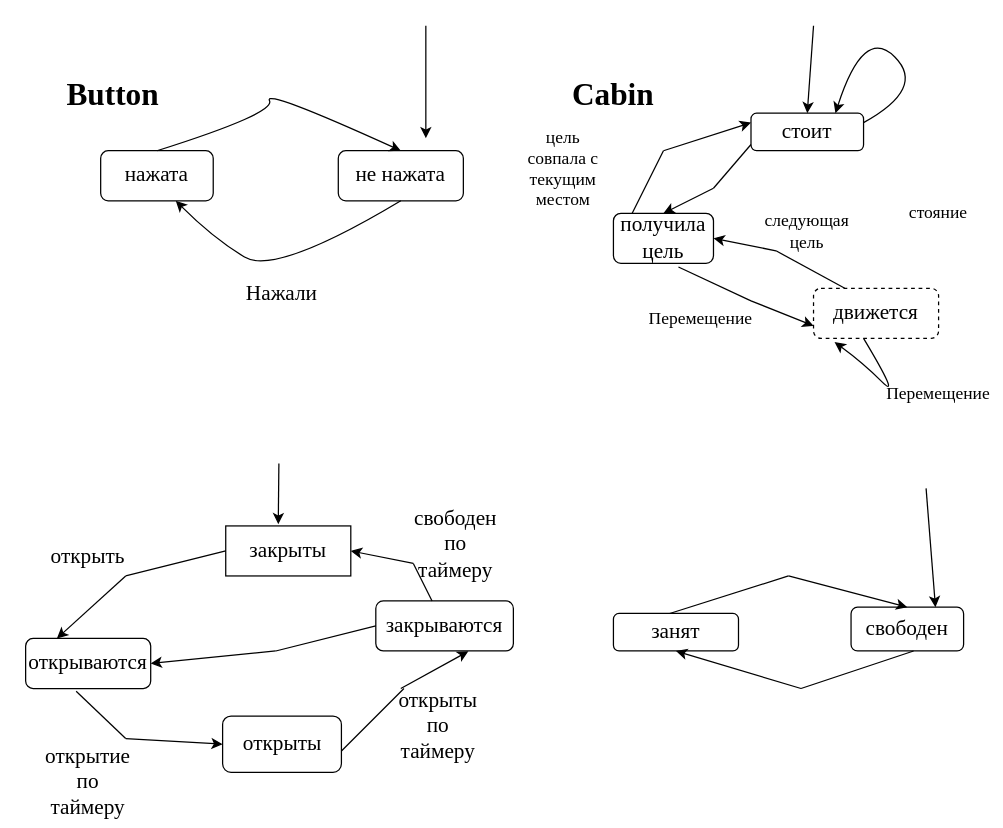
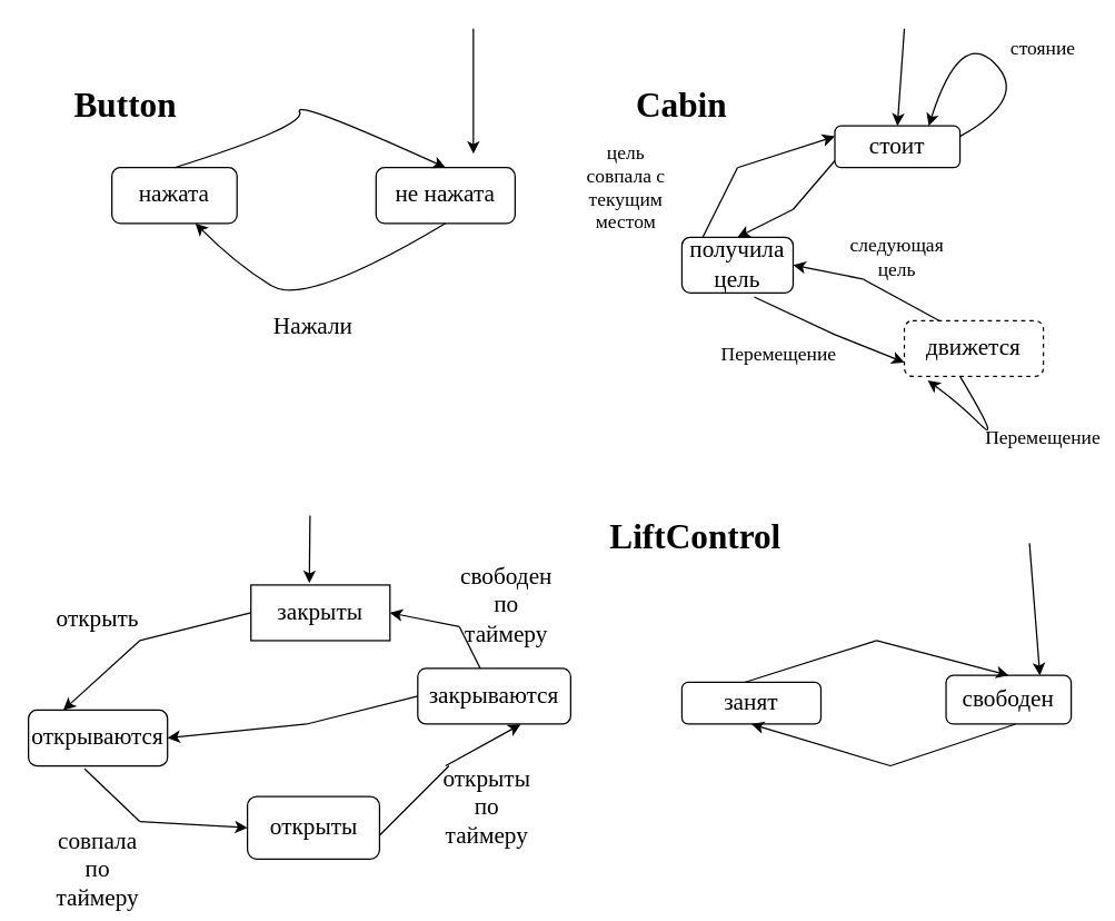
  <mxCell id="0" />
  <mxCell id="1" parent="0" />
  <mxCell id="2" value="Button" style="text;html=1;strokeColor=none;fillColor=none;align=center;verticalAlign=middle;whiteSpace=wrap;rounded=0;fontFamily=Times New Roman;fontSize=25;fontStyle=1" vertex="1" parent="1"><mxGeometry x="30" y="50" width="120" height="50" as="geometry" /></mxCell>
  <mxCell id="3" value="нажата" style="rounded=1;whiteSpace=wrap;html=1;fontFamily=Times New Roman;fontSize=17;fontStyle=0" vertex="1" parent="1"><mxGeometry x="80" y="120" width="90" height="40" as="geometry" /></mxCell>
  <mxCell id="4" value="не нажата" style="rounded=1;whiteSpace=wrap;html=1;fontFamily=Times New Roman;fontSize=17;" vertex="1" parent="1"><mxGeometry x="270" y="120" width="100" height="40" as="geometry" /></mxCell>
  <mxCell id="5" value="" style="curved=1;endArrow=classic;html=1;rounded=0;fontFamily=Times New Roman;fontSize=17;entryX=0.667;entryY=1;entryDx=0;entryDy=0;entryPerimeter=0;exitX=0.5;exitY=1;exitDx=0;exitDy=0;" edge="1" parent="1" source="4" target="3"><mxGeometry width="50" height="50" relative="1" as="geometry"><mxPoint x="190" y="240" as="sourcePoint" /><mxPoint x="240" y="190" as="targetPoint" /><Array as="points"><mxPoint x="220" y="220" /><mxPoint x="170" y="190" /></Array></mxGeometry></mxCell>
  <mxCell id="6" value="Нажали" style="text;html=1;strokeColor=none;fillColor=none;align=center;verticalAlign=middle;whiteSpace=wrap;rounded=0;fontFamily=Times New Roman;fontSize=17;" vertex="1" parent="1"><mxGeometry x="180" y="220" width="90" height="30" as="geometry" /></mxCell>
  <mxCell id="7" value="" style="curved=1;endArrow=classic;html=1;rounded=0;fontFamily=Times New Roman;fontSize=17;entryX=0.5;entryY=0;entryDx=0;entryDy=0;exitX=0.5;exitY=0;exitDx=0;exitDy=0;" edge="1" parent="1" source="3" target="4"><mxGeometry width="50" height="50" relative="1" as="geometry"><mxPoint x="180" y="100" as="sourcePoint" /><mxPoint x="230" y="50" as="targetPoint" /><Array as="points"><mxPoint x="220" y="90" /><mxPoint x="210" y="70" /></Array></mxGeometry></mxCell>
  <mxCell id="8" value="Cabin" style="text;html=1;strokeColor=none;fillColor=none;align=center;verticalAlign=middle;whiteSpace=wrap;rounded=0;fontFamily=Times New Roman;fontSize=25;fontStyle=1" vertex="1" parent="1"><mxGeometry x="430" y="50" width="120" height="50" as="geometry" /></mxCell>
  <mxCell id="9" value="стоит" style="rounded=1;whiteSpace=wrap;html=1;fontFamily=Times New Roman;fontSize=17;" vertex="1" parent="1"><mxGeometry x="600" y="90" width="90" height="30" as="geometry" /></mxCell>
  <mxCell id="10" value="получила цель" style="rounded=1;whiteSpace=wrap;html=1;fontFamily=Times New Roman;fontSize=17;" vertex="1" parent="1"><mxGeometry x="490" y="170" width="80" height="40" as="geometry" /></mxCell>
  <mxCell id="11" value="движется" style="rounded=1;whiteSpace=wrap;html=1;fontFamily=Times New Roman;fontSize=17;dashed=1;" vertex="1" parent="1"><mxGeometry x="650" y="230" width="100" height="40" as="geometry" /></mxCell>
  <mxCell id="12" value="" style="endArrow=classic;html=1;rounded=0;fontFamily=Times New Roman;fontSize=17;" edge="1" parent="1"><mxGeometry width="50" height="50" relative="1" as="geometry"><mxPoint x="340" y="20" as="sourcePoint" /><mxPoint x="340" y="110" as="targetPoint" /></mxGeometry></mxCell>
  <mxCell id="13" value="" style="endArrow=classic;html=1;rounded=0;fontFamily=Times New Roman;fontSize=17;entryX=0.5;entryY=0;entryDx=0;entryDy=0;" edge="1" parent="1" target="9"><mxGeometry width="50" height="50" relative="1" as="geometry"><mxPoint x="650" y="20" as="sourcePoint" /><mxPoint x="660" y="-10" as="targetPoint" /></mxGeometry></mxCell>
  <mxCell id="14" value="Перемещение" style="text;html=1;strokeColor=none;fillColor=none;align=center;verticalAlign=middle;whiteSpace=wrap;rounded=0;fontFamily=Times New Roman;fontSize=14;" vertex="1" parent="1"><mxGeometry x="530" y="240" width="60" height="30" as="geometry" /></mxCell>
  <mxCell id="15" value="" style="curved=1;endArrow=classic;html=1;rounded=0;fontFamily=Times New Roman;fontSize=14;exitX=0.4;exitY=1;exitDx=0;exitDy=0;exitPerimeter=0;entryX=0.168;entryY=1.075;entryDx=0;entryDy=0;entryPerimeter=0;" edge="1" parent="1" source="11" target="11"><mxGeometry width="50" height="50" relative="1" as="geometry"><mxPoint x="690" y="340" as="sourcePoint" /><mxPoint x="740" y="290" as="targetPoint" /><Array as="points"><mxPoint x="720" y="320" /><mxPoint x="690" y="290" /></Array></mxGeometry></mxCell>
  <mxCell id="16" value="Перемещение" style="text;html=1;strokeColor=none;fillColor=none;align=center;verticalAlign=middle;whiteSpace=wrap;rounded=0;fontFamily=Times New Roman;fontSize=14;" vertex="1" parent="1"><mxGeometry x="720" y="300" width="60" height="30" as="geometry" /></mxCell>
  <mxCell id="17" value="" style="curved=1;endArrow=classic;html=1;rounded=0;fontFamily=Times New Roman;fontSize=14;exitX=1;exitY=0.25;exitDx=0;exitDy=0;entryX=0.75;entryY=0;entryDx=0;entryDy=0;" edge="1" parent="1" source="9" target="9"><mxGeometry width="50" height="50" relative="1" as="geometry"><mxPoint x="690" y="70" as="sourcePoint" /><mxPoint x="740" y="20" as="targetPoint" /><Array as="points"><mxPoint x="740" y="70" /><mxPoint x="690" y="20" /></Array></mxGeometry></mxCell>
- <mxCell id="18" value="стояние" style="text;html=1;strokeColor=none;fillColor=none;align=center;verticalAlign=middle;whiteSpace=wrap;rounded=0;fontFamily=Times New Roman;fontSize=14;" vertex="1" parent="1"><mxGeometry x="720" y="155" width="60" height="30" as="geometry" /></mxCell>
+ <mxCell id="18" value="стояние" style="text;html=1;strokeColor=none;fillColor=none;align=center;verticalAlign=middle;whiteSpace=wrap;rounded=0;fontFamily=Times New Roman;fontSize=14;" vertex="1" parent="1"><mxGeometry x="720" y="20" width="60" height="30" as="geometry" /></mxCell>
  <mxCell id="19" value="следующая цель" style="text;html=1;strokeColor=none;fillColor=none;align=center;verticalAlign=middle;whiteSpace=wrap;rounded=0;fontFamily=Times New Roman;fontSize=14;" vertex="1" parent="1"><mxGeometry x="615" y="170" width="60" height="30" as="geometry" /></mxCell>
  <mxCell id="20" value="цель совпала с текущим местом&lt;br&gt;" style="text;html=1;strokeColor=none;fillColor=none;align=center;verticalAlign=middle;whiteSpace=wrap;rounded=0;fontFamily=Times New Roman;fontSize=14;" vertex="1" parent="1"><mxGeometry x="420" y="120" width="60" height="30" as="geometry" /></mxCell>
  <mxCell id="21" value="" style="endArrow=none;html=1;fontFamily=Times New Roman;fontSize=14;curved=1;exitX=0.65;exitY=1.075;exitDx=0;exitDy=0;exitPerimeter=0;" edge="1" parent="1" source="10"><mxGeometry width="50" height="50" relative="1" as="geometry"><mxPoint x="550" y="250" as="sourcePoint" /><mxPoint x="600" y="240" as="targetPoint" /></mxGeometry></mxCell>
  <mxCell id="22" value="" style="endArrow=classic;html=1;fontFamily=Times New Roman;fontSize=14;curved=1;entryX=0;entryY=0.75;entryDx=0;entryDy=0;" edge="1" parent="1" target="11"><mxGeometry width="50" height="50" relative="1" as="geometry"><mxPoint x="600" y="240" as="sourcePoint" /><mxPoint x="630" y="360" as="targetPoint" /></mxGeometry></mxCell>
  <mxCell id="23" value="" style="endArrow=none;html=1;fontFamily=Times New Roman;fontSize=14;curved=1;entryX=0.25;entryY=0;entryDx=0;entryDy=0;" edge="1" parent="1" target="11"><mxGeometry width="50" height="50" relative="1" as="geometry"><mxPoint x="620" y="200" as="sourcePoint" /><mxPoint x="670" y="170" as="targetPoint" /></mxGeometry></mxCell>
  <mxCell id="24" value="" style="endArrow=classic;html=1;fontFamily=Times New Roman;fontSize=14;curved=1;entryX=1;entryY=0.5;entryDx=0;entryDy=0;" edge="1" parent="1" target="10"><mxGeometry width="50" height="50" relative="1" as="geometry"><mxPoint x="620" y="200" as="sourcePoint" /><mxPoint x="720" y="165" as="targetPoint" /></mxGeometry></mxCell>
  <mxCell id="25" value="" style="endArrow=none;html=1;fontFamily=Times New Roman;fontSize=14;curved=1;" edge="1" parent="1"><mxGeometry width="50" height="50" relative="1" as="geometry"><mxPoint x="505" y="170" as="sourcePoint" /><mxPoint x="530" y="120" as="targetPoint" /></mxGeometry></mxCell>
  <mxCell id="26" value="" style="endArrow=classic;html=1;fontFamily=Times New Roman;fontSize=14;curved=1;entryX=0;entryY=0.25;entryDx=0;entryDy=0;" edge="1" parent="1" target="9"><mxGeometry width="50" height="50" relative="1" as="geometry"><mxPoint x="530" y="120" as="sourcePoint" /><mxPoint x="580" y="70" as="targetPoint" /></mxGeometry></mxCell>
  <mxCell id="27" value="" style="endArrow=none;html=1;fontFamily=Times New Roman;fontSize=14;curved=1;" edge="1" parent="1"><mxGeometry width="50" height="50" relative="1" as="geometry"><mxPoint x="570" y="150" as="sourcePoint" /><mxPoint x="600" y="115" as="targetPoint" /></mxGeometry></mxCell>
  <mxCell id="28" value="" style="endArrow=classic;html=1;fontFamily=Times New Roman;fontSize=14;curved=1;entryX=0.5;entryY=0;entryDx=0;entryDy=0;" edge="1" parent="1" target="10"><mxGeometry width="50" height="50" relative="1" as="geometry"><mxPoint x="570" y="150" as="sourcePoint" /><mxPoint x="665" y="110" as="targetPoint" /></mxGeometry></mxCell>
  <mxCell id="29" value="&lt;span style=&quot;font-size: 17px;&quot;&gt;закрыты&lt;/span&gt;" style="whiteSpace=wrap;html=1;fontFamily=Times New Roman;fontSize=14;rounded=0;" vertex="1" parent="1"><mxGeometry x="180" y="420" width="100" height="40" as="geometry" /></mxCell>
  <mxCell id="30" value="открываются" style="rounded=1;whiteSpace=wrap;html=1;fontFamily=Times New Roman;fontSize=17;" vertex="1" parent="1"><mxGeometry x="20" y="510" width="100" height="40" as="geometry" /></mxCell>
  <mxCell id="31" value="" style="endArrow=none;html=1;fontFamily=Times New Roman;fontSize=17;curved=1;entryX=0;entryY=0.5;entryDx=0;entryDy=0;" edge="1" parent="1" target="29"><mxGeometry width="50" height="50" relative="1" as="geometry"><mxPoint x="100" y="460" as="sourcePoint" /><mxPoint x="130" y="420" as="targetPoint" /></mxGeometry></mxCell>
  <mxCell id="32" value="" style="endArrow=classic;html=1;fontFamily=Times New Roman;fontSize=17;curved=1;entryX=0.25;entryY=0;entryDx=0;entryDy=0;" edge="1" parent="1" target="30"><mxGeometry width="50" height="50" relative="1" as="geometry"><mxPoint x="100" y="460" as="sourcePoint" /><mxPoint x="420" y="400" as="targetPoint" /></mxGeometry></mxCell>
  <mxCell id="33" value="открыты" style="rounded=1;whiteSpace=wrap;html=1;fontFamily=Times New Roman;fontSize=17;" vertex="1" parent="1"><mxGeometry x="177.5" y="572" width="95" height="45" as="geometry" /></mxCell>
  <mxCell id="34" value="закрываются" style="rounded=1;whiteSpace=wrap;html=1;fontFamily=Times New Roman;fontSize=17;" vertex="1" parent="1"><mxGeometry x="300" y="480" width="110" height="40" as="geometry" /></mxCell>
  <mxCell id="35" value="" style="endArrow=none;html=1;fontFamily=Times New Roman;fontSize=17;curved=1;exitX=0.404;exitY=1.055;exitDx=0;exitDy=0;exitPerimeter=0;" edge="1" parent="1" source="30"><mxGeometry width="50" height="50" relative="1" as="geometry"><mxPoint x="80" y="630" as="sourcePoint" /><mxPoint x="100" y="590" as="targetPoint" /></mxGeometry></mxCell>
  <mxCell id="36" value="" style="endArrow=classic;html=1;fontFamily=Times New Roman;fontSize=17;curved=1;entryX=0;entryY=0.5;entryDx=0;entryDy=0;" edge="1" parent="1" target="33"><mxGeometry width="50" height="50" relative="1" as="geometry"><mxPoint x="100" y="590" as="sourcePoint" /><mxPoint x="150" y="540" as="targetPoint" /></mxGeometry></mxCell>
  <mxCell id="37" value="" style="endArrow=none;html=1;fontFamily=Times New Roman;fontSize=17;curved=1;" edge="1" parent="1"><mxGeometry width="50" height="50" relative="1" as="geometry"><mxPoint x="272.5" y="600" as="sourcePoint" /><mxPoint x="322.5" y="550" as="targetPoint" /></mxGeometry></mxCell>
  <mxCell id="38" value="" style="endArrow=classic;html=1;fontFamily=Times New Roman;fontSize=17;curved=1;entryX=0.673;entryY=1.005;entryDx=0;entryDy=0;entryPerimeter=0;" edge="1" parent="1" target="34"><mxGeometry width="50" height="50" relative="1" as="geometry"><mxPoint x="320" y="550" as="sourcePoint" /><mxPoint x="370" y="550" as="targetPoint" /></mxGeometry></mxCell>
  <mxCell id="39" value="" style="endArrow=none;html=1;fontFamily=Times New Roman;fontSize=17;curved=1;" edge="1" parent="1" target="34"><mxGeometry width="50" height="50" relative="1" as="geometry"><mxPoint x="330" y="450" as="sourcePoint" /><mxPoint x="370" y="470" as="targetPoint" /></mxGeometry></mxCell>
  <mxCell id="40" value="" style="endArrow=classic;html=1;fontFamily=Times New Roman;fontSize=17;curved=1;entryX=1;entryY=0.5;entryDx=0;entryDy=0;" edge="1" parent="1" target="29"><mxGeometry width="50" height="50" relative="1" as="geometry"><mxPoint x="330" y="450" as="sourcePoint" /><mxPoint x="420" y="400" as="targetPoint" /></mxGeometry></mxCell>
  <mxCell id="41" value="открыть" style="text;html=1;strokeColor=none;fillColor=none;align=center;verticalAlign=middle;whiteSpace=wrap;rounded=0;fontFamily=Times New Roman;fontSize=17;" vertex="1" parent="1"><mxGeometry x="40" y="430" width="60" height="30" as="geometry" /></mxCell>
- <mxCell id="42" value="открытие по таймеру" style="text;html=1;strokeColor=none;fillColor=none;align=center;verticalAlign=middle;whiteSpace=wrap;rounded=0;fontFamily=Times New Roman;fontSize=17;" vertex="1" parent="1"><mxGeometry x="40" y="610" width="60" height="30" as="geometry" /></mxCell>
+ <mxCell id="42" value="совпала по таймеру" style="text;html=1;strokeColor=none;fillColor=none;align=center;verticalAlign=middle;whiteSpace=wrap;rounded=0;fontFamily=Times New Roman;fontSize=17;" vertex="1" parent="1"><mxGeometry x="40" y="610" width="60" height="30" as="geometry" /></mxCell>
  <mxCell id="43" value="открыты по таймеру" style="text;html=1;strokeColor=none;fillColor=none;align=center;verticalAlign=middle;whiteSpace=wrap;rounded=0;fontFamily=Times New Roman;fontSize=17;" vertex="1" parent="1"><mxGeometry x="320" y="565" width="60" height="30" as="geometry" /></mxCell>
  <mxCell id="44" value="свободен по таймеру" style="text;html=1;strokeColor=none;fillColor=none;align=center;verticalAlign=middle;whiteSpace=wrap;rounded=0;fontFamily=Times New Roman;fontSize=17;" vertex="1" parent="1"><mxGeometry x="334" y="420" width="60" height="30" as="geometry" /></mxCell>
  <mxCell id="45" value="" style="endArrow=none;html=1;fontFamily=Times New Roman;fontSize=17;curved=1;exitX=0;exitY=0.5;exitDx=0;exitDy=0;" edge="1" parent="1" source="34"><mxGeometry width="50" height="50" relative="1" as="geometry"><mxPoint x="370" y="490" as="sourcePoint" /><mxPoint x="220" y="520" as="targetPoint" /></mxGeometry></mxCell>
  <mxCell id="46" value="" style="endArrow=classic;html=1;fontFamily=Times New Roman;fontSize=17;curved=1;entryX=1;entryY=0.5;entryDx=0;entryDy=0;" edge="1" parent="1" target="30"><mxGeometry width="50" height="50" relative="1" as="geometry"><mxPoint x="220" y="520" as="sourcePoint" /><mxPoint x="420" y="440" as="targetPoint" /></mxGeometry></mxCell>
+ <mxCell id="47" value="LiftControl" style="text;html=1;strokeColor=none;fillColor=none;align=center;verticalAlign=middle;whiteSpace=wrap;rounded=0;fontFamily=Times New Roman;fontSize=25;fontStyle=1" vertex="1" parent="1"><mxGeometry x="440" y="360" width="120" height="50" as="geometry" /></mxCell>
  <mxCell id="48" value="занят" style="rounded=1;whiteSpace=wrap;html=1;fontFamily=Times New Roman;fontSize=17;" vertex="1" parent="1"><mxGeometry x="490" y="490" width="100" height="30" as="geometry" /></mxCell>
  <mxCell id="49" value="свободен" style="rounded=1;whiteSpace=wrap;html=1;fontFamily=Times New Roman;fontSize=17;" vertex="1" parent="1"><mxGeometry x="680" y="485" width="90" height="35" as="geometry" /></mxCell>
  <mxCell id="50" value="" style="endArrow=none;html=1;fontFamily=Times New Roman;fontSize=17;curved=1;" edge="1" parent="1"><mxGeometry width="50" height="50" relative="1" as="geometry"><mxPoint x="535" y="490" as="sourcePoint" /><mxPoint x="630" y="460" as="targetPoint" /></mxGeometry></mxCell>
  <mxCell id="51" value="" style="endArrow=classic;html=1;fontFamily=Times New Roman;fontSize=17;curved=1;entryX=0.5;entryY=0;entryDx=0;entryDy=0;" edge="1" parent="1" target="49"><mxGeometry width="50" height="50" relative="1" as="geometry"><mxPoint x="630" y="460" as="sourcePoint" /><mxPoint x="680" y="410" as="targetPoint" /></mxGeometry></mxCell>
  <mxCell id="52" value="" style="endArrow=classic;html=1;fontFamily=Times New Roman;fontSize=17;curved=1;entryX=0.42;entryY=-0.035;entryDx=0;entryDy=0;entryPerimeter=0;" edge="1" parent="1" target="29"><mxGeometry width="50" height="50" relative="1" as="geometry"><mxPoint x="222.5" y="370" as="sourcePoint" /><mxPoint x="272.5" y="320" as="targetPoint" /></mxGeometry></mxCell>
  <mxCell id="53" value="" style="endArrow=classic;html=1;fontFamily=Times New Roman;fontSize=17;curved=1;entryX=0.75;entryY=0;entryDx=0;entryDy=0;" edge="1" parent="1" target="49"><mxGeometry width="50" height="50" relative="1" as="geometry"><mxPoint x="740" y="390" as="sourcePoint" /><mxPoint x="770" y="400" as="targetPoint" /></mxGeometry></mxCell>
  <mxCell id="54" value="" style="endArrow=none;html=1;fontFamily=Times New Roman;fontSize=17;curved=1;" edge="1" parent="1"><mxGeometry width="50" height="50" relative="1" as="geometry"><mxPoint x="640" y="550" as="sourcePoint" /><mxPoint x="730" y="520" as="targetPoint" /></mxGeometry></mxCell>
  <mxCell id="55" value="" style="endArrow=classic;html=1;fontFamily=Times New Roman;fontSize=17;curved=1;entryX=0.5;entryY=1;entryDx=0;entryDy=0;" edge="1" parent="1" target="48"><mxGeometry width="50" height="50" relative="1" as="geometry"><mxPoint x="640" y="550" as="sourcePoint" /><mxPoint x="540" y="530" as="targetPoint" /></mxGeometry></mxCell>
